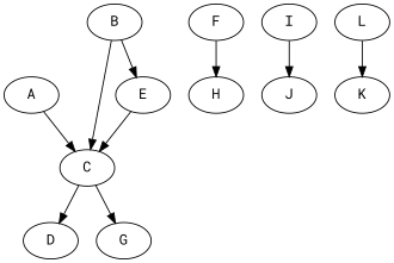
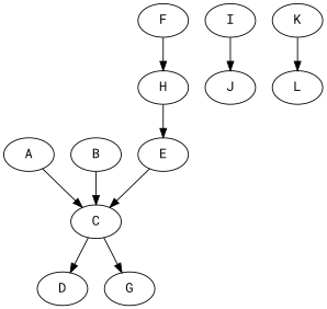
  digraph {
    fontname="Roboto Mono"
    node [fontname="Roboto Mono"]
    edge [fontname="Roboto Mono"]
    A
    C
    B
    E
    D
    G
    F
    H
    I
    J
    L
    K
    A -> C
    C -> D
    C -> G
    B -> C
-   B -> E
+   H -> E
    E -> C
    F -> H
    I -> J
-   L -> K
+   K -> L
  }
